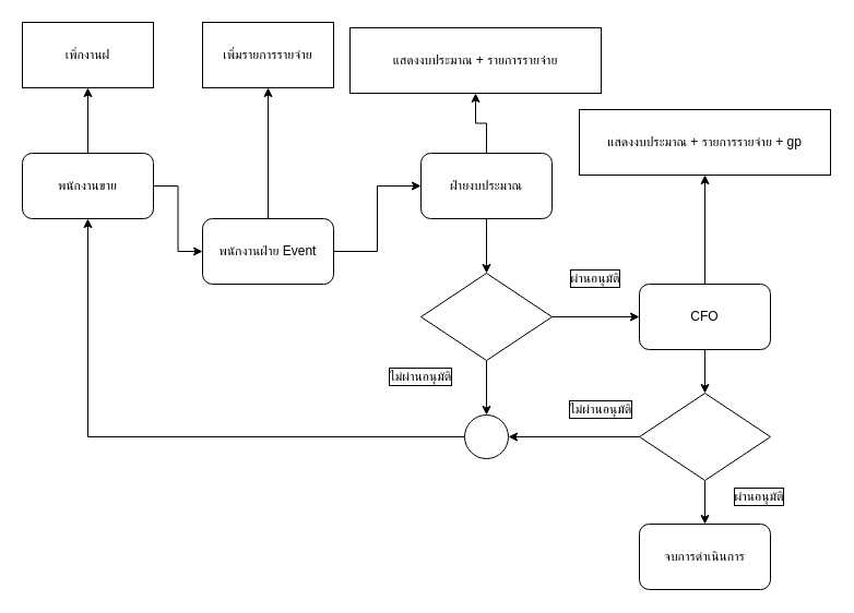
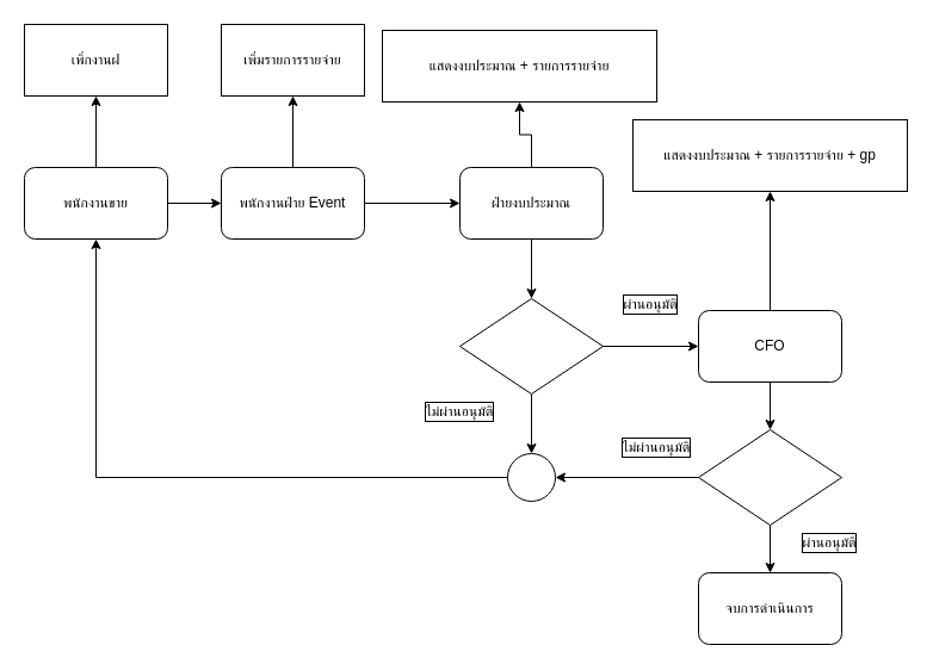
  <mxCell id="0" />
  <mxCell id="1" parent="0" />
  <mxCell id="2" value="" style="edgeStyle=orthogonalEdgeStyle;rounded=0;orthogonalLoop=1;jettySize=auto;html=1;" parent="1" source="4" target="7" edge="1"><mxGeometry relative="1" as="geometry" /></mxCell>
  <mxCell id="3" value="" style="edgeStyle=orthogonalEdgeStyle;rounded=0;orthogonalLoop=1;jettySize=auto;html=1;" parent="1" source="4" target="11" edge="1"><mxGeometry relative="1" as="geometry" /></mxCell>
  <mxCell id="4" value="พนักงานขาย" style="rounded=1;whiteSpace=wrap;html=1;" parent="1" vertex="1"><mxGeometry x="20" y="140" width="120" height="60" as="geometry" /></mxCell>
  <mxCell id="5" value="" style="edgeStyle=orthogonalEdgeStyle;rounded=0;orthogonalLoop=1;jettySize=auto;html=1;" parent="1" source="7" target="10" edge="1"><mxGeometry relative="1" as="geometry" /></mxCell>
  <mxCell id="6" value="" style="edgeStyle=orthogonalEdgeStyle;rounded=0;orthogonalLoop=1;jettySize=auto;html=1;" parent="1" source="7" target="12" edge="1"><mxGeometry relative="1" as="geometry" /></mxCell>
- <mxCell id="7" value="พนักงานฝ่าย Event" style="rounded=1;whiteSpace=wrap;html=1;" parent="1" vertex="1"><mxGeometry x="185" y="200" width="120" height="60" as="geometry" /></mxCell>
+ <mxCell id="7" value="พนักงานฝ่าย Event" style="rounded=1;whiteSpace=wrap;html=1;" parent="1" vertex="1"><mxGeometry x="185" y="140" width="120" height="60" as="geometry" /></mxCell>
  <mxCell id="8" value="" style="edgeStyle=orthogonalEdgeStyle;rounded=0;orthogonalLoop=1;jettySize=auto;html=1;" parent="1" source="10" target="13" edge="1"><mxGeometry relative="1" as="geometry" /></mxCell>
  <mxCell id="9" value="" style="edgeStyle=orthogonalEdgeStyle;rounded=0;orthogonalLoop=1;jettySize=auto;html=1;" parent="1" source="10" target="16" edge="1"><mxGeometry relative="1" as="geometry" /></mxCell>
  <mxCell id="10" value="ฝ่ายงบประมาณ" style="rounded=1;whiteSpace=wrap;html=1;" parent="1" vertex="1"><mxGeometry x="385" y="140" width="120" height="60" as="geometry" /></mxCell>
  <mxCell id="11" value="เพิ่กงานฝ" style="rounded=0;whiteSpace=wrap;html=1;" parent="1" vertex="1"><mxGeometry x="20" y="20" width="120" height="60" as="geometry" /></mxCell>
  <mxCell id="12" value="เพิ่มรายการรายจ่าย" style="rounded=0;whiteSpace=wrap;html=1;" parent="1" vertex="1"><mxGeometry x="185" y="20" width="120" height="60" as="geometry" /></mxCell>
  <mxCell id="13" value="แสดงงบประมาณ + รายการรายจ่าย" style="rounded=0;whiteSpace=wrap;html=1;" parent="1" vertex="1"><mxGeometry x="320" y="25" width="230" height="60" as="geometry" /></mxCell>
  <mxCell id="14" value="" style="edgeStyle=orthogonalEdgeStyle;rounded=0;orthogonalLoop=1;jettySize=auto;html=1;" parent="1" source="16" target="21" edge="1"><mxGeometry relative="1" as="geometry" /></mxCell>
  <mxCell id="15" value="" style="edgeStyle=orthogonalEdgeStyle;rounded=0;orthogonalLoop=1;jettySize=auto;html=1;" parent="1" source="16" target="29" edge="1"><mxGeometry relative="1" as="geometry" /></mxCell>
  <mxCell id="16" value="" style="rhombus;whiteSpace=wrap;html=1;" parent="1" vertex="1"><mxGeometry x="385" y="250" width="120" height="80" as="geometry" /></mxCell>
  <mxCell id="17" value="ผ่านอนุมัติ" style="text;html=1;align=center;verticalAlign=middle;whiteSpace=wrap;rounded=0;labelBorderColor=default;textShadow=0;" parent="1" vertex="1"><mxGeometry x="515" y="240" width="60" height="30" as="geometry" /></mxCell>
  <mxCell id="18" value="ไม่ผ่านอนุมัติ" style="text;html=1;align=center;verticalAlign=middle;whiteSpace=wrap;rounded=0;labelBorderColor=default;textShadow=0;" parent="1" vertex="1"><mxGeometry x="330" y="330" width="110" height="30" as="geometry" /></mxCell>
  <mxCell id="19" value="" style="edgeStyle=orthogonalEdgeStyle;rounded=0;orthogonalLoop=1;jettySize=auto;html=1;" parent="1" source="21" target="24" edge="1"><mxGeometry relative="1" as="geometry" /></mxCell>
  <mxCell id="20" value="" style="edgeStyle=orthogonalEdgeStyle;rounded=0;orthogonalLoop=1;jettySize=auto;html=1;" parent="1" source="21" target="30" edge="1"><mxGeometry relative="1" as="geometry" /></mxCell>
  <mxCell id="21" value="CFO" style="rounded=1;whiteSpace=wrap;html=1;" parent="1" vertex="1"><mxGeometry x="585" y="260" width="120" height="60" as="geometry" /></mxCell>
  <mxCell id="22" value="" style="edgeStyle=orthogonalEdgeStyle;rounded=0;orthogonalLoop=1;jettySize=auto;html=1;" parent="1" source="24" target="25" edge="1"><mxGeometry relative="1" as="geometry" /></mxCell>
  <mxCell id="23" value="" style="edgeStyle=orthogonalEdgeStyle;rounded=0;orthogonalLoop=1;jettySize=auto;html=1;" parent="1" source="24" target="29" edge="1"><mxGeometry relative="1" as="geometry" /></mxCell>
  <mxCell id="24" value="" style="rhombus;whiteSpace=wrap;html=1;" parent="1" vertex="1"><mxGeometry x="585" y="360" width="120" height="80" as="geometry" /></mxCell>
  <mxCell id="25" value="จบการดำเนินการ" style="rounded=1;whiteSpace=wrap;html=1;" parent="1" vertex="1"><mxGeometry x="585" y="480" width="120" height="60" as="geometry" /></mxCell>
  <mxCell id="26" value="ผ่านอนุมัติ" style="text;html=1;align=center;verticalAlign=middle;whiteSpace=wrap;rounded=0;labelBorderColor=default;textShadow=0;" parent="1" vertex="1"><mxGeometry x="665" y="440" width="60" height="30" as="geometry" /></mxCell>
  <mxCell id="27" value="ไม่ผ่านอนุมัติ" style="text;html=1;align=center;verticalAlign=middle;whiteSpace=wrap;rounded=0;labelBorderColor=default;textShadow=0;" parent="1" vertex="1"><mxGeometry x="495" y="360" width="110" height="30" as="geometry" /></mxCell>
  <mxCell id="28" style="edgeStyle=orthogonalEdgeStyle;rounded=0;orthogonalLoop=1;jettySize=auto;html=1;entryX=0.5;entryY=1;entryDx=0;entryDy=0;" parent="1" source="29" target="4" edge="1"><mxGeometry relative="1" as="geometry" /></mxCell>
  <mxCell id="29" value="" style="ellipse;whiteSpace=wrap;html=1;" parent="1" vertex="1"><mxGeometry x="425" y="380" width="40" height="40" as="geometry" /></mxCell>
  <mxCell id="30" value="แสดงงบประมาณ + รายการรายจ่าย + gp" style="rounded=0;whiteSpace=wrap;html=1;" parent="1" vertex="1"><mxGeometry x="530" y="100" width="230" height="60" as="geometry" /></mxCell>
